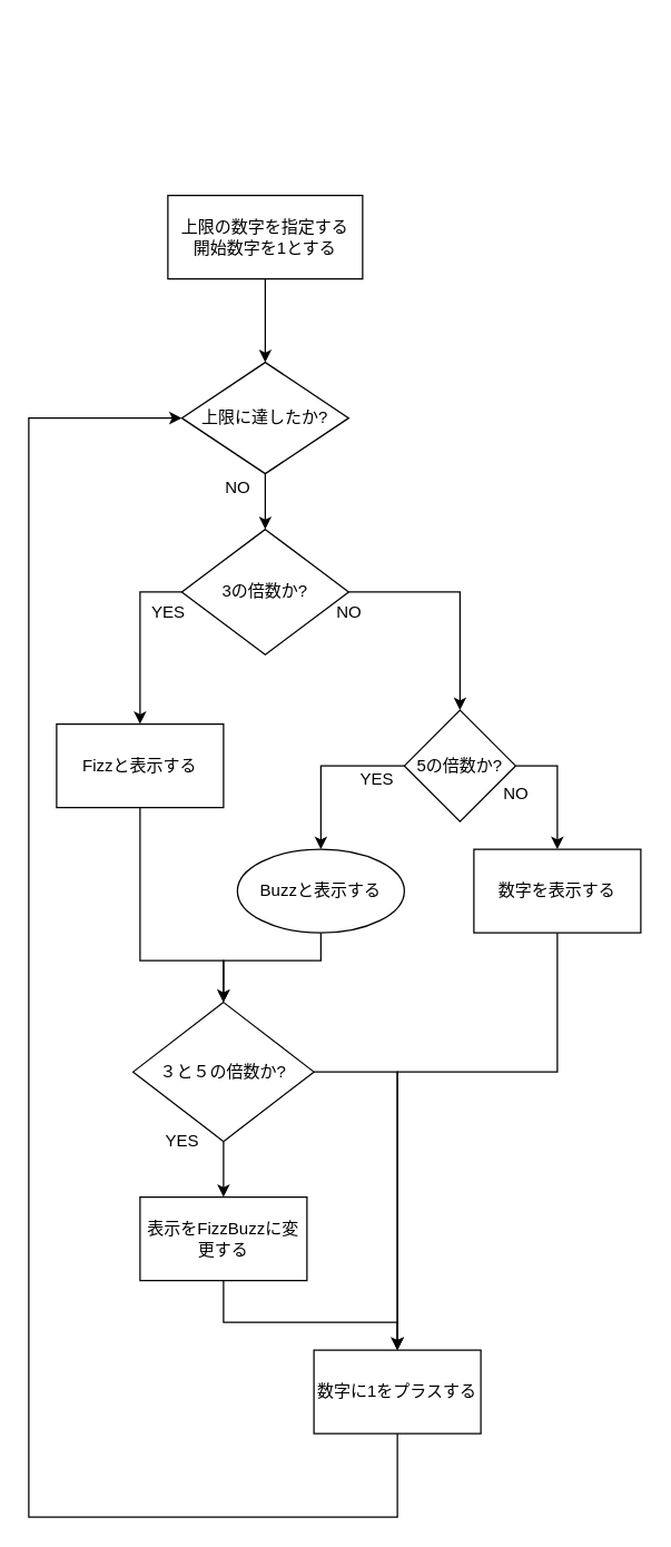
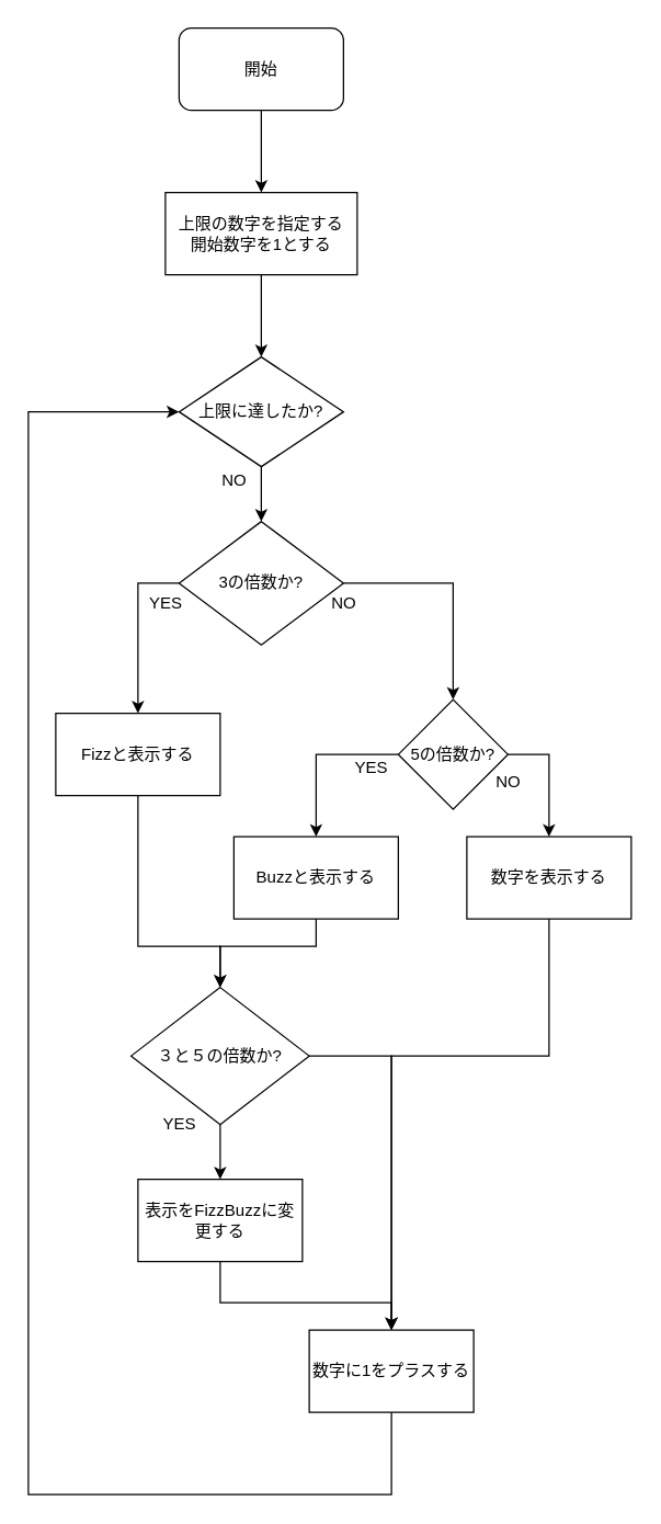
  <mxCell id="0" />
  <mxCell id="1" parent="0" />
+ <mxCell id="2" value="開始" style="rounded=1;whiteSpace=wrap;html=1;" vertex="1" parent="1"><mxGeometry x="130" y="20" width="120" height="60" as="geometry" /></mxCell>
  <mxCell id="3" value="上限の数字を指定する&lt;br&gt;開始数字を1とする" style="rounded=0;whiteSpace=wrap;html=1;" vertex="1" parent="1"><mxGeometry x="120" y="140" width="140" height="60" as="geometry" /></mxCell>
+ <mxCell id="4" value="" style="endArrow=classic;html=1;rounded=0;exitX=0.5;exitY=1;exitDx=0;exitDy=0;entryX=0.5;entryY=0;entryDx=0;entryDy=0;" edge="1" parent="1" source="2" target="3"><mxGeometry width="50" height="50" relative="1" as="geometry"><mxPoint x="180" y="340" as="sourcePoint" /><mxPoint x="230" y="290" as="targetPoint" /></mxGeometry></mxCell>
  <mxCell id="5" value="上限に達したか?" style="rhombus;whiteSpace=wrap;html=1;" vertex="1" parent="1"><mxGeometry x="130" y="260" width="120" height="80" as="geometry" /></mxCell>
  <mxCell id="6" value="" style="endArrow=classic;html=1;rounded=0;exitX=0.5;exitY=1;exitDx=0;exitDy=0;entryX=0.5;entryY=0;entryDx=0;entryDy=0;" edge="1" parent="1" source="3" target="5"><mxGeometry width="50" height="50" relative="1" as="geometry"><mxPoint x="180" y="330" as="sourcePoint" /><mxPoint x="230" y="280" as="targetPoint" /></mxGeometry></mxCell>
  <mxCell id="7" value="3の倍数か?" style="rhombus;whiteSpace=wrap;html=1;" vertex="1" parent="1"><mxGeometry x="130" y="380" width="120" height="90" as="geometry" /></mxCell>
  <mxCell id="8" value="" style="endArrow=classic;html=1;rounded=0;exitX=0.5;exitY=1;exitDx=0;exitDy=0;entryX=0.5;entryY=0;entryDx=0;entryDy=0;" edge="1" parent="1" source="5" target="7"><mxGeometry width="50" height="50" relative="1" as="geometry"><mxPoint x="180" y="330" as="sourcePoint" /><mxPoint x="230" y="280" as="targetPoint" /></mxGeometry></mxCell>
  <mxCell id="9" value="Fizzと表示する" style="rounded=0;whiteSpace=wrap;html=1;" vertex="1" parent="1"><mxGeometry x="40" y="520" width="120" height="60" as="geometry" /></mxCell>
  <mxCell id="10" value="" style="endArrow=classic;html=1;rounded=0;exitX=0;exitY=0.5;exitDx=0;exitDy=0;entryX=0.5;entryY=0;entryDx=0;entryDy=0;" edge="1" parent="1" source="7" target="9"><mxGeometry width="50" height="50" relative="1" as="geometry"><mxPoint x="180" y="370" as="sourcePoint" /><mxPoint x="230" y="320" as="targetPoint" /><Array as="points"><mxPoint x="100" y="425" /></Array></mxGeometry></mxCell>
  <mxCell id="11" value="YES" style="text;html=1;align=center;verticalAlign=middle;resizable=0;points=[];autosize=1;strokeColor=none;fillColor=none;" vertex="1" parent="1"><mxGeometry x="95" y="425" width="50" height="30" as="geometry" /></mxCell>
  <mxCell id="12" value="NO" style="text;html=1;align=center;verticalAlign=middle;resizable=0;points=[];autosize=1;strokeColor=none;fillColor=none;" vertex="1" parent="1"><mxGeometry x="150" y="335" width="40" height="30" as="geometry" /></mxCell>
  <mxCell id="13" value="5の倍数か?" style="rhombus;whiteSpace=wrap;html=1;" vertex="1" parent="1"><mxGeometry x="290" y="510" width="80" height="80" as="geometry" /></mxCell>
  <mxCell id="14" value="" style="endArrow=classic;html=1;rounded=0;exitX=1;exitY=0.5;exitDx=0;exitDy=0;entryX=0.5;entryY=0;entryDx=0;entryDy=0;" edge="1" parent="1" source="7" target="13"><mxGeometry width="50" height="50" relative="1" as="geometry"><mxPoint x="180" y="440" as="sourcePoint" /><mxPoint x="230" y="390" as="targetPoint" /><Array as="points"><mxPoint x="330" y="425" /></Array></mxGeometry></mxCell>
  <mxCell id="15" value="NO" style="text;html=1;align=center;verticalAlign=middle;resizable=0;points=[];autosize=1;strokeColor=none;fillColor=none;" vertex="1" parent="1"><mxGeometry x="230" y="425" width="40" height="30" as="geometry" /></mxCell>
- <mxCell id="16" value="Buzzと表示する" style="ellipse;whiteSpace=wrap;html=1;" vertex="1" parent="1"><mxGeometry x="170" y="610" width="120" height="60" as="geometry" /></mxCell>
+ <mxCell id="16" value="Buzzと表示する" style="rounded=0;whiteSpace=wrap;html=1;" vertex="1" parent="1"><mxGeometry x="170" y="610" width="120" height="60" as="geometry" /></mxCell>
  <mxCell id="17" value="" style="endArrow=classic;html=1;rounded=0;exitX=0;exitY=0.5;exitDx=0;exitDy=0;entryX=0.5;entryY=0;entryDx=0;entryDy=0;" edge="1" parent="1" source="13" target="16"><mxGeometry width="50" height="50" relative="1" as="geometry"><mxPoint x="180" y="440" as="sourcePoint" /><mxPoint x="230" y="390" as="targetPoint" /><Array as="points"><mxPoint x="230" y="550" /></Array></mxGeometry></mxCell>
  <mxCell id="18" value="YES" style="text;html=1;align=center;verticalAlign=middle;resizable=0;points=[];autosize=1;strokeColor=none;fillColor=none;" vertex="1" parent="1"><mxGeometry x="245" y="545" width="50" height="30" as="geometry" /></mxCell>
  <mxCell id="19" value="３と５の倍数か?" style="rhombus;whiteSpace=wrap;html=1;" vertex="1" parent="1"><mxGeometry x="95" y="720" width="130" height="100" as="geometry" /></mxCell>
  <mxCell id="20" value="" style="endArrow=classic;html=1;rounded=0;exitX=0.5;exitY=1;exitDx=0;exitDy=0;entryX=0.5;entryY=0;entryDx=0;entryDy=0;" edge="1" parent="1" source="9" target="19"><mxGeometry width="50" height="50" relative="1" as="geometry"><mxPoint x="160" y="570" as="sourcePoint" /><mxPoint x="210" y="520" as="targetPoint" /><Array as="points"><mxPoint x="100" y="690" /><mxPoint x="160" y="690" /></Array></mxGeometry></mxCell>
  <mxCell id="21" value="" style="endArrow=classic;html=1;rounded=0;exitX=0.5;exitY=1;exitDx=0;exitDy=0;entryX=0.5;entryY=0;entryDx=0;entryDy=0;" edge="1" parent="1" source="16" target="19"><mxGeometry width="50" height="50" relative="1" as="geometry"><mxPoint x="160" y="570" as="sourcePoint" /><mxPoint x="210" y="520" as="targetPoint" /><Array as="points"><mxPoint x="230" y="690" /><mxPoint x="160" y="690" /></Array></mxGeometry></mxCell>
  <mxCell id="22" value="数字を表示する" style="rounded=0;whiteSpace=wrap;html=1;" vertex="1" parent="1"><mxGeometry x="340" y="610" width="120" height="60" as="geometry" /></mxCell>
  <mxCell id="23" value="" style="endArrow=classic;html=1;rounded=0;entryX=0.5;entryY=0;entryDx=0;entryDy=0;" edge="1" parent="1" target="22"><mxGeometry width="50" height="50" relative="1" as="geometry"><mxPoint x="370" y="550" as="sourcePoint" /><mxPoint x="420" y="500" as="targetPoint" /><Array as="points"><mxPoint x="400" y="550" /></Array></mxGeometry></mxCell>
  <mxCell id="24" value="NO" style="text;html=1;align=center;verticalAlign=middle;resizable=0;points=[];autosize=1;strokeColor=none;fillColor=none;" vertex="1" parent="1"><mxGeometry x="350" y="555" width="40" height="30" as="geometry" /></mxCell>
  <mxCell id="25" value="表示をFizzBuzzに変更する" style="rounded=0;whiteSpace=wrap;html=1;" vertex="1" parent="1"><mxGeometry x="100" y="860" width="120" height="60" as="geometry" /></mxCell>
  <mxCell id="26" value="" style="endArrow=classic;html=1;rounded=0;exitX=0.5;exitY=1;exitDx=0;exitDy=0;entryX=0.5;entryY=0;entryDx=0;entryDy=0;" edge="1" parent="1" source="19" target="25"><mxGeometry width="50" height="50" relative="1" as="geometry"><mxPoint x="180" y="700" as="sourcePoint" /><mxPoint x="230" y="650" as="targetPoint" /></mxGeometry></mxCell>
  <mxCell id="27" value="YES" style="text;html=1;align=center;verticalAlign=middle;resizable=0;points=[];autosize=1;strokeColor=none;fillColor=none;" vertex="1" parent="1"><mxGeometry x="105" y="805" width="50" height="30" as="geometry" /></mxCell>
  <mxCell id="28" value="数字に1をプラスする" style="rounded=0;whiteSpace=wrap;html=1;" vertex="1" parent="1"><mxGeometry x="225" y="970" width="120" height="60" as="geometry" /></mxCell>
  <mxCell id="29" value="" style="endArrow=classic;html=1;rounded=0;exitX=1;exitY=0.5;exitDx=0;exitDy=0;entryX=0.5;entryY=0;entryDx=0;entryDy=0;" edge="1" parent="1" source="19" target="28"><mxGeometry width="50" height="50" relative="1" as="geometry"><mxPoint x="180" y="740" as="sourcePoint" /><mxPoint x="230" y="690" as="targetPoint" /><Array as="points"><mxPoint x="240" y="770" /><mxPoint x="285" y="770" /></Array></mxGeometry></mxCell>
  <mxCell id="30" value="" style="endArrow=classic;html=1;rounded=0;exitX=0.5;exitY=1;exitDx=0;exitDy=0;entryX=0.5;entryY=0;entryDx=0;entryDy=0;" edge="1" parent="1" source="25" target="28"><mxGeometry width="50" height="50" relative="1" as="geometry"><mxPoint x="180" y="740" as="sourcePoint" /><mxPoint x="230" y="690" as="targetPoint" /><Array as="points"><mxPoint x="160" y="950" /><mxPoint x="285" y="950" /></Array></mxGeometry></mxCell>
  <mxCell id="31" value="" style="endArrow=classic;html=1;rounded=0;exitX=0.5;exitY=1;exitDx=0;exitDy=0;entryX=0.5;entryY=0;entryDx=0;entryDy=0;" edge="1" parent="1" source="22" target="28"><mxGeometry width="50" height="50" relative="1" as="geometry"><mxPoint x="280" y="740" as="sourcePoint" /><mxPoint x="330" y="690" as="targetPoint" /><Array as="points"><mxPoint x="400" y="770" /><mxPoint x="285" y="770" /></Array></mxGeometry></mxCell>
  <mxCell id="32" value="" style="endArrow=classic;html=1;rounded=0;exitX=0.5;exitY=1;exitDx=0;exitDy=0;entryX=0;entryY=0.5;entryDx=0;entryDy=0;" edge="1" parent="1" source="28" target="5"><mxGeometry width="50" height="50" relative="1" as="geometry"><mxPoint x="280" y="740" as="sourcePoint" /><mxPoint x="330" y="690" as="targetPoint" /><Array as="points"><mxPoint x="285" y="1090" /><mxPoint x="20" y="1090" /><mxPoint x="20" y="300" /></Array></mxGeometry></mxCell>
